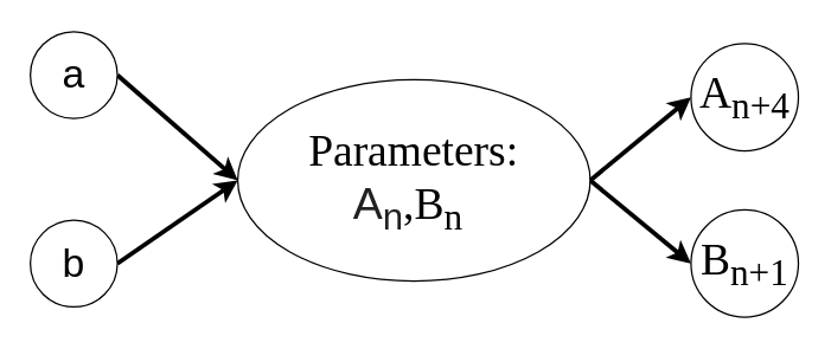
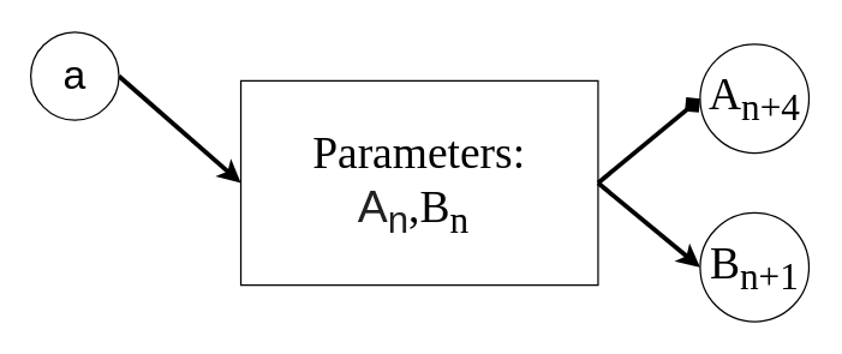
  <mxCell id="0" />
  <mxCell id="1" parent="0" />
  <mxCell id="2" value="" style="endArrow=classic;html=1;rounded=0;fontSize=20;exitX=1;exitY=0.5;exitDx=0;exitDy=0;entryX=0;entryY=0.5;entryDx=0;entryDy=0;strokeWidth=3;" parent="1" source="9" target="3" edge="1"><mxGeometry width="50" height="50" relative="1" as="geometry"><mxPoint x="80" y="65.25" as="sourcePoint" /><mxPoint x="242" y="106.5" as="targetPoint" /></mxGeometry></mxCell>
- <mxCell id="3" value="&lt;font face=&quot;Times New Roman&quot; style=&quot;font-size: 30px&quot;&gt;Parameters:&lt;br&gt;&lt;/font&gt;&lt;font color=&quot;#202122&quot; face=&quot;athena, gentium, gentium plus, palatino linotype, arial unicode ms, lucida sans unicode, lucida grande, code2000, sans-serif&quot; style=&quot;text-indent: 42px ; background-color: rgb(255 , 255 , 255)&quot;&gt;A&lt;sub&gt;n&lt;/sub&gt;&lt;/font&gt;&lt;font style=&quot;text-indent: 42px ; font-family: &amp;#34;times new roman&amp;#34;&quot;&gt;,B&lt;sub&gt;n&lt;/sub&gt;&lt;/font&gt;&lt;font style=&quot;text-indent: 42px ; font-family: &amp;#34;times new roman&amp;#34;&quot;&gt;&amp;nbsp;&lt;/font&gt;&lt;font face=&quot;Times New Roman&quot; style=&quot;font-size: 30px&quot;&gt;&lt;br&gt;&lt;/font&gt;" style="ellipse;whiteSpace=wrap;html=1;fontSize=30;" parent="1" vertex="1"><mxGeometry x="160" y="53.38" width="238" height="136.25" as="geometry" /></mxCell>
- <mxCell id="4" value="" style="endArrow=classic;html=1;rounded=0;fontFamily=Times New Roman;fontSize=20;exitX=1;exitY=0.5;exitDx=0;exitDy=0;entryX=0;entryY=0.5;entryDx=0;entryDy=0;strokeWidth=3;" parent="1" source="3" target="6" edge="1"><mxGeometry width="50" height="50" relative="1" as="geometry"><mxPoint x="432" y="294" as="sourcePoint" /><mxPoint x="442" y="74" as="targetPoint" /></mxGeometry></mxCell>
+ <mxCell id="3" value="&lt;font face=&quot;Times New Roman&quot; style=&quot;font-size: 30px&quot;&gt;Parameters:&lt;br&gt;&lt;/font&gt;&lt;font color=&quot;#202122&quot; face=&quot;athena, gentium, gentium plus, palatino linotype, arial unicode ms, lucida sans unicode, lucida grande, code2000, sans-serif&quot; style=&quot;text-indent: 42px ; background-color: rgb(255 , 255 , 255)&quot;&gt;A&lt;sub&gt;n&lt;/sub&gt;&lt;/font&gt;&lt;font style=&quot;text-indent: 42px ; font-family: &amp;#34;times new roman&amp;#34;&quot;&gt;,B&lt;sub&gt;n&lt;/sub&gt;&lt;/font&gt;&lt;font style=&quot;text-indent: 42px ; font-family: &amp;#34;times new roman&amp;#34;&quot;&gt;&amp;nbsp;&lt;/font&gt;&lt;font face=&quot;Times New Roman&quot; style=&quot;font-size: 30px&quot;&gt;&lt;br&gt;&lt;/font&gt;" style="rounded=0;whiteSpace=wrap;html=1;fontSize=30;" parent="1" vertex="1"><mxGeometry x="160" y="53.38" width="238" height="136.25" as="geometry" /></mxCell>
+ <mxCell id="4" value="" style="endArrow=diamond;html=1;rounded=0;fontFamily=Times New Roman;fontSize=20;exitX=1;exitY=0.5;exitDx=0;exitDy=0;entryX=0;entryY=0.5;entryDx=0;entryDy=0;strokeWidth=3;" parent="1" source="3" target="6" edge="1"><mxGeometry width="50" height="50" relative="1" as="geometry"><mxPoint x="432" y="294" as="sourcePoint" /><mxPoint x="442" y="74" as="targetPoint" /></mxGeometry></mxCell>
  <mxCell id="5" value="" style="endArrow=classic;html=1;rounded=0;fontFamily=Times New Roman;fontSize=20;exitX=1;exitY=0.5;exitDx=0;exitDy=0;entryX=0;entryY=0.5;entryDx=0;entryDy=0;strokeWidth=3;" parent="1" source="3" target="7" edge="1"><mxGeometry width="50" height="50" relative="1" as="geometry"><mxPoint x="392" y="130" as="sourcePoint" /><mxPoint x="442" y="154" as="targetPoint" /></mxGeometry></mxCell>
  <mxCell id="6" value="A&lt;sub&gt;n+4&lt;/sub&gt;" style="ellipse;whiteSpace=wrap;html=1;aspect=fixed;fontFamily=Times New Roman;align=center;verticalAlign=middle;fontSize=30;" parent="1" vertex="1"><mxGeometry x="466" y="29" width="72.5" height="72.5" as="geometry" /></mxCell>
  <mxCell id="7" value="&lt;span style=&quot;font-size: 30px&quot;&gt;B&lt;sub&gt;n+1&lt;/sub&gt;&lt;/span&gt;" style="ellipse;whiteSpace=wrap;html=1;aspect=fixed;fontFamily=Times New Roman;align=center;verticalAlign=middle;fontSize=30;" parent="1" vertex="1"><mxGeometry x="466" y="141.5" width="72.5" height="72.5" as="geometry" /></mxCell>
- <mxCell id="8" value="" style="endArrow=classic;html=1;rounded=0;fontSize=20;exitX=1;exitY=0.5;exitDx=0;exitDy=0;entryX=0;entryY=0.5;entryDx=0;entryDy=0;strokeWidth=3;" edge="1" parent="1" source="10" target="3"><mxGeometry width="50" height="50" relative="1" as="geometry"><mxPoint x="80" y="177.75" as="sourcePoint" /><mxPoint x="170" y="131.505" as="targetPoint" /></mxGeometry></mxCell>
  <mxCell id="9" value="&lt;font style=&quot;font-size: 27px&quot;&gt;a&lt;/font&gt;" style="ellipse;whiteSpace=wrap;html=1;aspect=fixed;" vertex="1" parent="1"><mxGeometry x="20" y="20.87" width="58.75" height="58.75" as="geometry" /></mxCell>
- <mxCell id="10" value="&lt;span style=&quot;font-size: 27px&quot;&gt;b&lt;/span&gt;" style="ellipse;whiteSpace=wrap;html=1;aspect=fixed;" vertex="1" parent="1"><mxGeometry x="20" y="148.37" width="58.75" height="58.75" as="geometry" /></mxCell>
